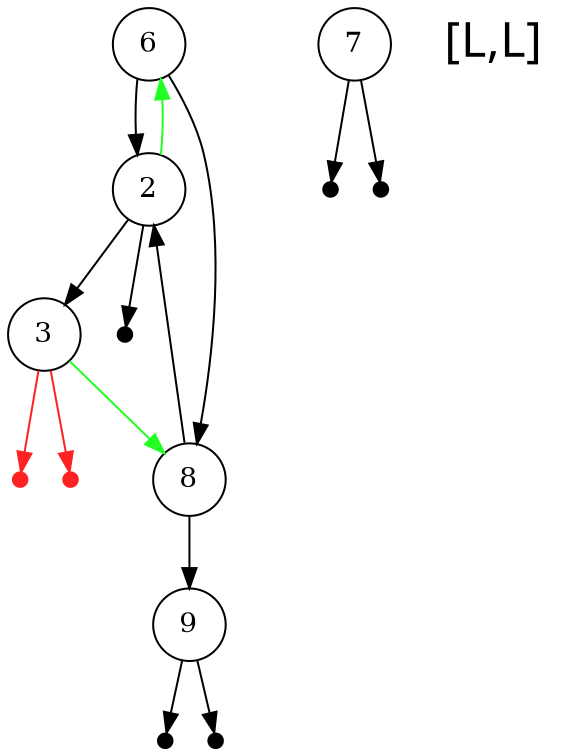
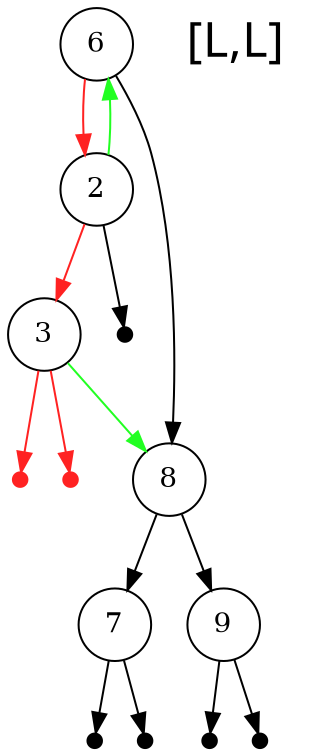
  digraph {
    node [shape=point]
    n1 [label=6 shape=circle]
    n2 [label=2 shape=circle]
    n3 [label=8 shape=circle]
    n4 [color=black label=3 shape=circle]
    leaf1 [fixedsize=true height=.1 width=.1]
    n6 [label=7 shape=circle]
    n7 [label=9 shape=circle]
    leaf2 [color="#FF2222FF" fixedsize=true height=.1 width=.1]
    leaf3 [color="#FF2222FF" fixedsize=true height=.1 width=.1]
    leaf4 [fixedsize=true height=.1 width=.1]
    leaf5 [fixedsize=true height=.1 width=.1]
    leaf6 [fixedsize=true height=.1 width=.1]
    leaf7 [fixedsize=true height=.1 width=.1]
    n14 [fontname="Droid Sans Mono" fontsize=24.0 label="[L,L]" shape=plaintext]
-   n1 -> n2 [color=black]
+   n1 -> n2 [color="#FF2222FF"]
    n1 -> n3
    n2 -> n1 [color="#22FF22FF"]
-   n2 -> n4 [color=black]
+   n2 -> n4 [color="#FF2222FF"]
    n2 -> leaf1
-   n3 -> n2
+   n3 -> n6
    n3 -> n7
    n4 -> n3 [color="#22FF22FF"]
    n4 -> leaf2 [color="#FF2222FF"]
    n4 -> leaf3 [color="#FF2222FF"]
    n6 -> leaf4
    n6 -> leaf5
    n7 -> leaf6
    n7 -> leaf7
  }
